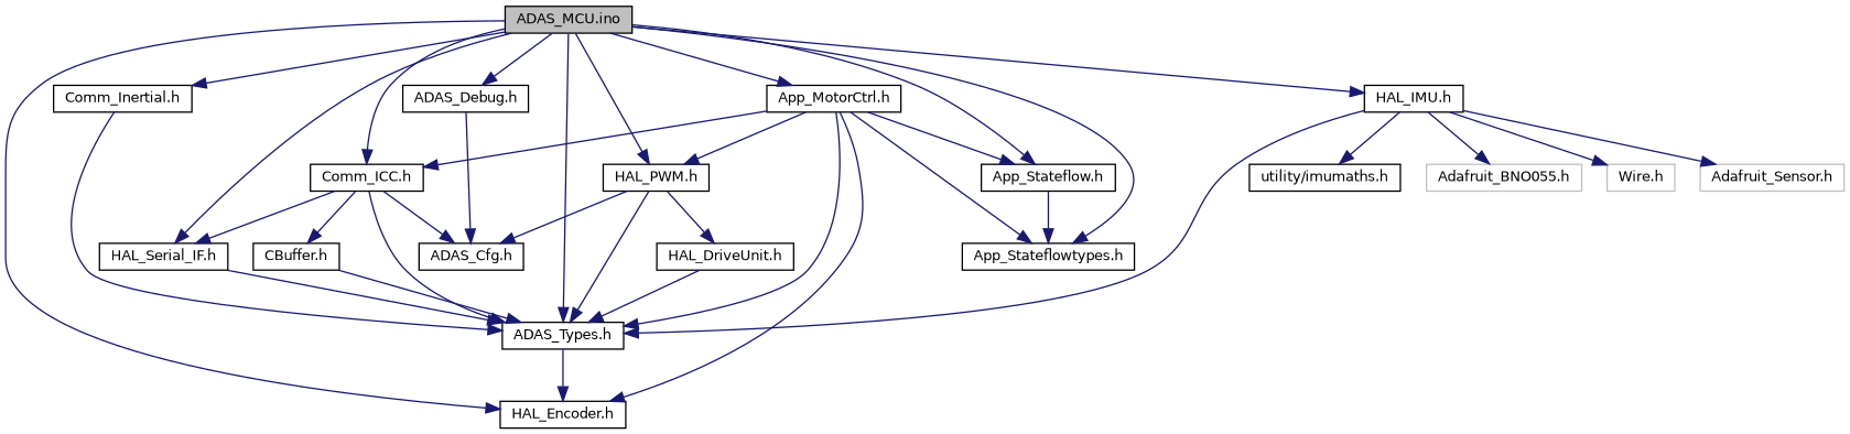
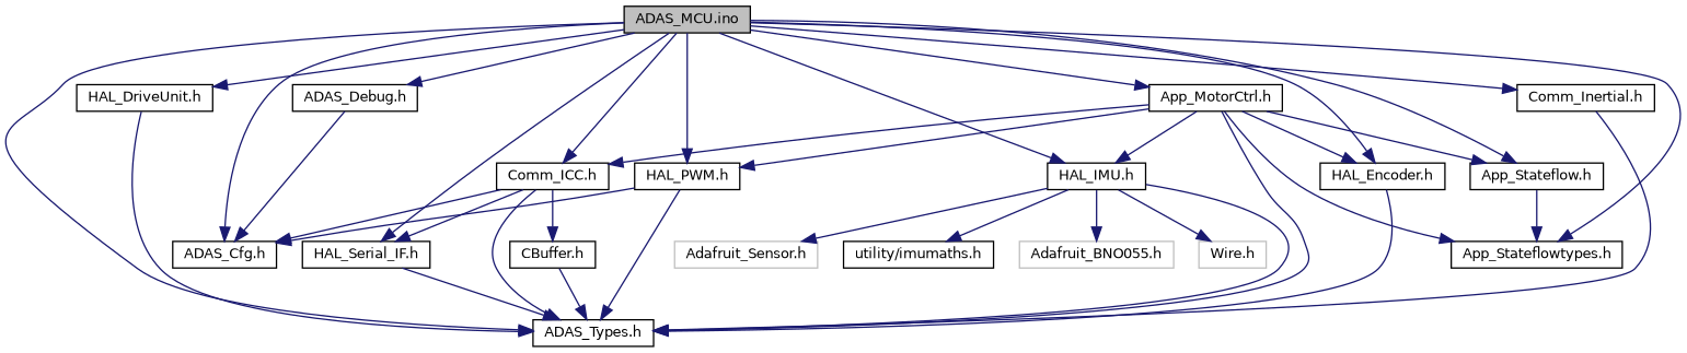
  digraph {
    node [color=black fontname=Helvetica fontsize=10 shape=record]
    edge [color=midnightblue fontname=Helvetica fontsize=10 labelfontname=Helvetica labelfontsize=10 style=solid]
    n1 [fillcolor=grey75 fontcolor=black height=0.2 label="ADAS_MCU.ino" style=filled width=0.4]
    n2 [height=0.2 label="ADAS_Types.h" width=0.4]
    n3 [height=0.2 label="ADAS_Cfg.h" width=0.4]
    n4 [height=0.2 label="ADAS_Debug.h" width=0.4]
    n5 [height=0.2 label="HAL_DriveUnit.h" width=0.4]
    n6 [height=0.2 label="HAL_Encoder.h" width=0.4]
    n7 [height=0.2 label="HAL_IMU.h" width=0.4]
    n8 [height=0.2 label="HAL_PWM.h" width=0.4]
    n9 [height=0.2 label="HAL_Serial_IF.h" width=0.4]
    n10 [height=0.2 label="Comm_Inertial.h" width=0.4]
    n11 [height=0.2 label="Comm_ICC.h" width=0.4]
    n12 [height=0.2 label="App_MotorCtrl.h" width=0.4]
    n13 [height=0.2 label="App_Stateflow.h" width=0.4]
    n14 [height=0.2 label="App_Stateflowtypes.h" width=0.4]
    n15 [color=grey75 height=0.2 label="Adafruit_BNO055.h" width=0.4]
    n16 [color=grey75 height=0.2 label="Wire.h" width=0.4]
    n17 [color=grey75 height=0.2 label="Adafruit_Sensor.h" width=0.4]
    n18 [height=0.2 label="utility/imumaths.h" width=0.4]
    n19 [height=0.2 label="CBuffer.h" width=0.4]
    n1 -> n2
+   n1 -> n3
    n1 -> n4
-   n8 -> n5
+   n1 -> n5
    n1 -> n6
    n1 -> n7
    n1 -> n8
    n1 -> n9
    n1 -> n10
    n1 -> n11
    n1 -> n12
    n1 -> n13
    n1 -> n14
    n4 -> n3
    n5 -> n2
-   n2 -> n6
+   n6 -> n2
    n7 -> n2
    n7 -> n15
    n7 -> n16
    n7 -> n17
    n7 -> n18
    n8 -> n2
    n8 -> n3
    n9 -> n2
    n10 -> n2
    n11 -> n2
    n11 -> n3
    n11 -> n9
    n11 -> n19
    n12 -> n2
    n12 -> n6
+   n12 -> n7
    n12 -> n8
    n12 -> n11
    n12 -> n13
    n12 -> n14
    n13 -> n14
    n19 -> n2
  }
